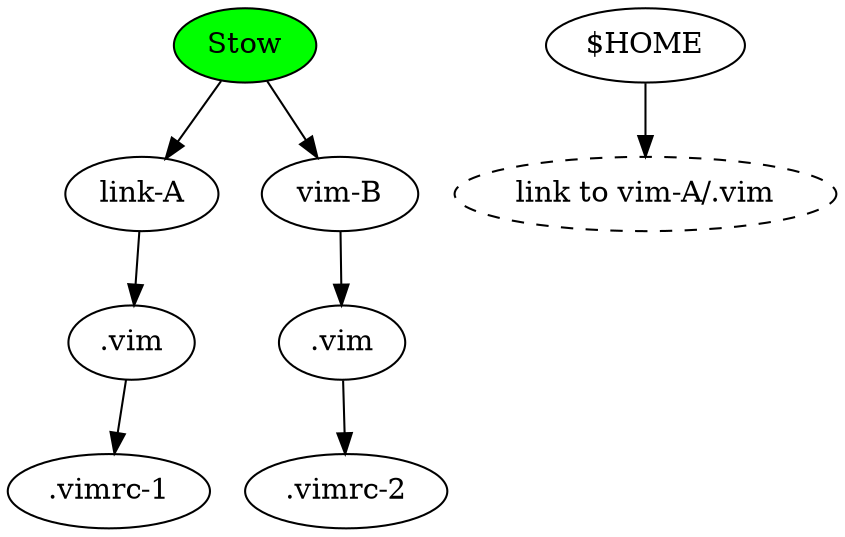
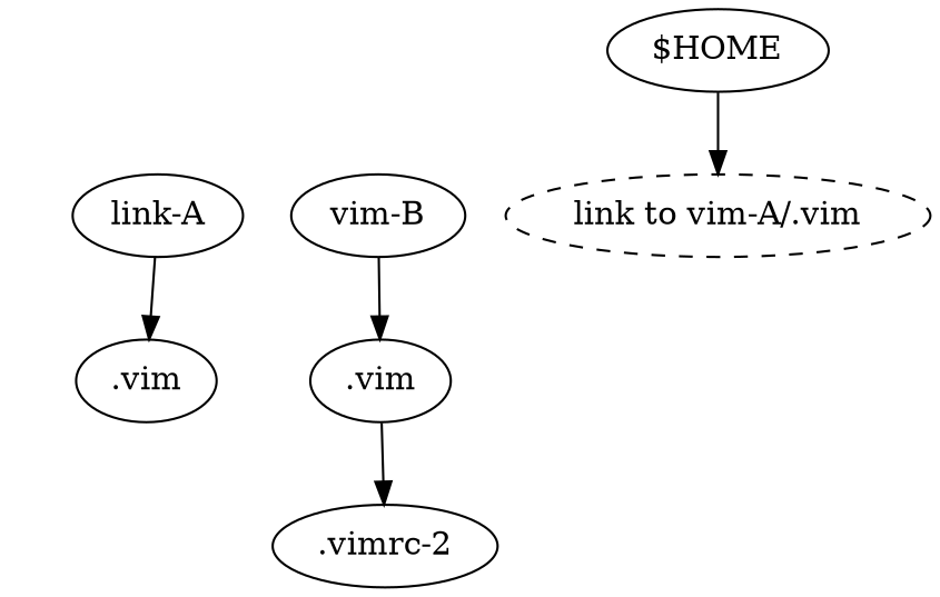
  digraph {
-   Stow [fillcolor=green style=filled]
    n2 [label="link-A"]
    "vim-B"
    "link to vim-A/.vim" [style=dashed]
    "$HOME"
    n6 [label=".vim"]
    n7 [label=".vim"]
-   ".vimrc-1"
    ".vimrc-2"
-   Stow -> n2
-   Stow -> "vim-B"
    n2 -> n6
    "vim-B" -> n7
    "$HOME" -> "link to vim-A/.vim"
-   n6 -> ".vimrc-1"
    n7 -> ".vimrc-2"
  }
